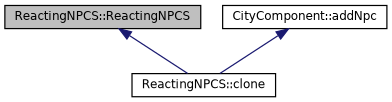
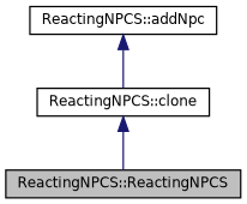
  digraph {
    rankdir=TB
    node [color=black fillcolor=white fontname=Helvetica fontsize=10 shape=record style=filled]
    edge [color=midnightblue dir=back fontname=Helvetica fontsize=10 labelfontname=Helvetica labelfontsize=10 style=solid]
    n1 [fillcolor=grey75 fontcolor=black height=0.2 label="ReactingNPCS::ReactingNPCS" width=0.4]
    n2 [height=0.2 label="ReactingNPCS::clone" width=0.4]
-   n3 [height=0.2 label="CityComponent::addNpc" width=0.4]
-   n1 -> n2
+   n3 [height=0.2 label="ReactingNPCS::addNpc" width=0.4]
+   n2 -> n1
    n3 -> n2
  }
